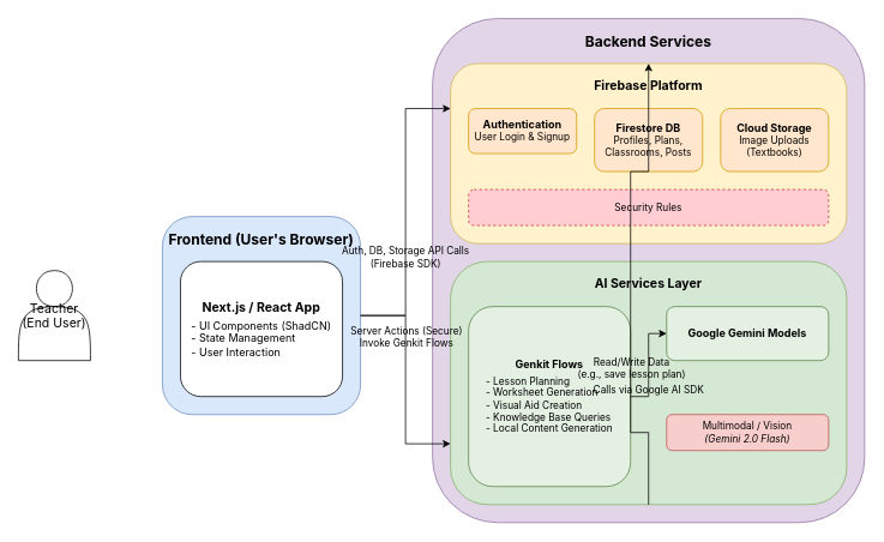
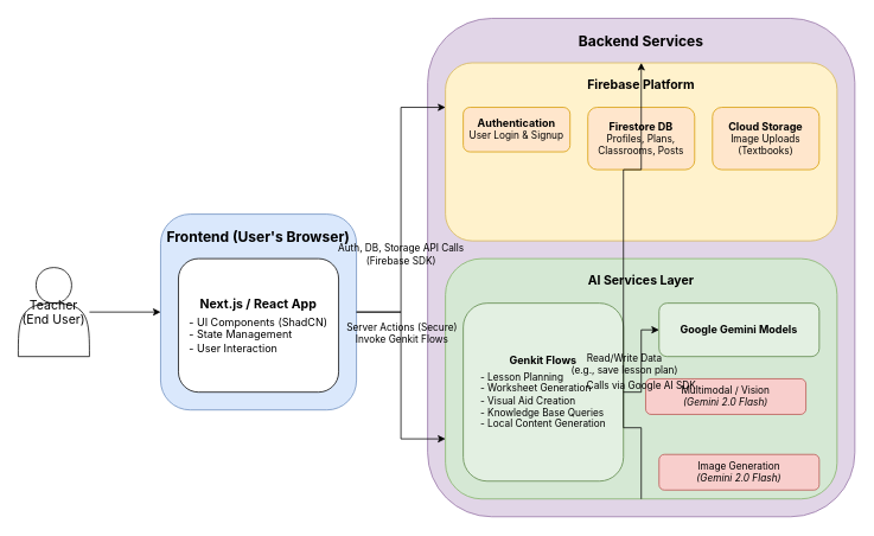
  <mxCell id="0" />
  <mxCell id="1" parent="0" />
  <mxCell id="2" value="Teacher&lt;br&gt;(End User)" style="shape=actor;whiteSpace=wrap;html=1;fontFamily=Inter;fontSize=14;" vertex="1" parent="1"><mxGeometry x="20" y="300" width="80" height="100" as="geometry" /></mxCell>
  <mxCell id="3" value="Frontend (User's Browser)" style="rounded=1;whiteSpace=wrap;html=1;fillColor=#dae8fc;strokeColor=#6c8ebf;fontFamily=Inter;fontSize=16;fontStyle=1;verticalAlign=top;spacingTop=10;" vertex="1" parent="1"><mxGeometry x="180" y="240" width="220" height="220" as="geometry" /></mxCell>
  <mxCell id="4" value="&lt;b&gt;Next.js / React App&lt;/b&gt;&lt;br&gt;&lt;div style=&quot;text-align: left; font-size: 12px; margin-top: 5px;&quot;&gt;- UI Components (ShadCN)&lt;br&gt;- State Management&lt;br&gt;- User Interaction&lt;/div&gt;" style="rounded=1;whiteSpace=wrap;html=1;fillColor=#ffffff;strokeColor=#000000;align=center;verticalAlign=middle;fontFamily=Inter;fontSize=14;" vertex="1" parent="3"><mxGeometry x="20" y="50" width="180" height="150" as="geometry" /></mxCell>
  <mxCell id="5" value="Backend Services" style="rounded=1;whiteSpace=wrap;html=1;fillColor=#e1d5e7;strokeColor=#9673a6;fontFamily=Inter;fontSize=16;fontStyle=1;verticalAlign=top;spacingTop=10;" vertex="1" parent="1"><mxGeometry x="480" y="20" width="480" height="560" as="geometry" /></mxCell>
  <mxCell id="6" value="Firebase Platform" style="rounded=1;whiteSpace=wrap;html=1;fillColor=#fff2cc;strokeColor=#d6b656;fontFamily=Inter;fontSize=14;fontStyle=1;verticalAlign=top;spacingTop=10;" vertex="1" parent="5"><mxGeometry x="20" y="50" width="440" height="200" as="geometry" /></mxCell>
  <mxCell id="7" value="&lt;b&gt;Authentication&lt;/b&gt;&lt;br&gt;&lt;div style=&quot;font-size: 11px;&quot;&gt;User Login &amp;amp; Signup&lt;/div&gt;" style="rounded=1;whiteSpace=wrap;html=1;fillColor=#FFE6CC;strokeColor=#D79B00;fontFamily=Inter;fontSize=12;" vertex="1" parent="6"><mxGeometry x="20" y="50" width="120" height="50" as="geometry" /></mxCell>
  <mxCell id="8" value="&lt;b&gt;Firestore DB&lt;/b&gt;&lt;br&gt;&lt;div style=&quot;font-size: 11px;&quot;&gt;Profiles, Plans, Classrooms, Posts&lt;/div&gt;" style="rounded=1;whiteSpace=wrap;html=1;fillColor=#FFE6CC;strokeColor=#D79B00;fontFamily=Inter;fontSize=12;" vertex="1" parent="6"><mxGeometry x="160" y="50" width="120" height="70" as="geometry" /></mxCell>
  <mxCell id="9" value="&lt;b&gt;Cloud Storage&lt;/b&gt;&lt;br&gt;&lt;div style=&quot;font-size: 11px;&quot;&gt;Image Uploads (Textbooks)&lt;/div&gt;" style="rounded=1;whiteSpace=wrap;html=1;fillColor=#FFE6CC;strokeColor=#D79B00;fontFamily=Inter;fontSize=12;" vertex="1" parent="6"><mxGeometry x="300" y="50" width="120" height="70" as="geometry" /></mxCell>
- <mxCell id="10" value="Security Rules" style="rounded=1;whiteSpace=wrap;html=1;fillColor=#FFCDD2;strokeColor=#C63238;fontFamily=Inter;fontSize=11;fontStyle=0;dashed=1;" vertex="1" parent="6"><mxGeometry x="20" y="140" width="400" height="40" as="geometry" /></mxCell>
  <mxCell id="11" value="AI Services Layer" style="rounded=1;whiteSpace=wrap;html=1;fillColor=#d5e8d4;strokeColor=#82b366;fontFamily=Inter;fontSize=14;fontStyle=1;verticalAlign=top;spacingTop=10;" vertex="1" parent="5"><mxGeometry x="20" y="270" width="440" height="270" as="geometry" /></mxCell>
  <mxCell id="12" value="&lt;b&gt;Genkit Flows&lt;/b&gt;&lt;br&gt;&lt;div style=&quot;text-align: left; font-size: 11px; margin-top: 5px;&quot;&gt;- Lesson Planning&lt;br&gt;- Worksheet Generation&lt;br&gt;- Visual Aid Creation&lt;br&gt;- Knowledge Base Queries&lt;br&gt;- Local Content Generation&lt;/div&gt;" style="rounded=1;whiteSpace=wrap;html=1;fillColor=#e3f0e2;strokeColor=#5a8444;fontFamily=Inter;fontSize=12;" vertex="1" parent="11"><mxGeometry x="20" y="50" width="180" height="200" as="geometry" /></mxCell>
  <mxCell id="13" value="&lt;b&gt;Google Gemini Models&lt;/b&gt;" style="rounded=1;whiteSpace=wrap;html=1;fillColor=#e3f0e2;strokeColor=#5a8444;fontFamily=Inter;fontSize=12;" vertex="1" parent="11"><mxGeometry x="240" y="50" width="180" height="60" as="geometry" /></mxCell>
- <mxCell id="14" value="Multimodal / Vision&lt;br&gt;&lt;i&gt;(Gemini 2.0 Flash)&lt;/i&gt;" style="rounded=1;whiteSpace=wrap;html=1;fillColor=#F8CECC;strokeColor=#B85450;fontFamily=Inter;fontSize=11;" vertex="1" parent="11"><mxGeometry x="240" y="170" width="180" height="40" as="geometry" /></mxCell>
+ <mxCell id="14" value="Multimodal / Vision&lt;br&gt;&lt;i&gt;(Gemini 2.0 Flash)&lt;/i&gt;" style="rounded=1;whiteSpace=wrap;html=1;fillColor=#F8CECC;strokeColor=#B85450;fontFamily=Inter;fontSize=11;" vertex="1" parent="11"><mxGeometry x="225" y="135" width="180" height="40" as="geometry" /></mxCell>
+ <mxCell id="15" value="Image Generation&lt;br&gt;&lt;i&gt;(Gemini 2.0 Flash)&lt;/i&gt;" style="rounded=1;whiteSpace=wrap;html=1;fillColor=#F8CECC;strokeColor=#B85450;fontFamily=Inter;fontSize=11;" vertex="1" parent="11"><mxGeometry x="240" y="220" width="180" height="40" as="geometry" /></mxCell>
+ <mxCell id="16" style="edgeStyle=orthogonalEdgeStyle;rounded=0;orthogonalLoop=1;jettySize=auto;html=1;entryX=0;entryY=0.5;fontFamily=Inter;" edge="1" parent="1" source="2" target="3"><mxGeometry relative="1" as="geometry" /></mxCell>
  <mxCell id="17" style="edgeStyle=orthogonalEdgeStyle;rounded=0;orthogonalLoop=1;jettySize=auto;html=1;entryX=0;entryY=0.25;fontFamily=Inter;" edge="1" parent="1" source="3" target="6"><mxGeometry relative="1" as="geometry"><mxPoint x="420" y="300" as="sourcePoint" /></mxGeometry></mxCell>
  <mxCell id="18" value="Auth, DB, Storage API Calls&lt;br&gt;(Firebase SDK)" style="text;html=1;align=center;verticalAlign=middle;resizable=0;points=[];autosize=1;strokeColor=none;fillColor=none;fontFamily=Inter;fontSize=11;" vertex="1" connectable="0" parent="17"><mxGeometry x="-0.3" y="1" relative="1" as="geometry" /></mxCell>
  <mxCell id="19" style="edgeStyle=orthogonalEdgeStyle;rounded=0;orthogonalLoop=1;jettySize=auto;html=1;entryX=0;entryY=0.75;fontFamily=Inter;" edge="1" parent="1" source="3" target="11"><mxGeometry relative="1" as="geometry" /></mxCell>
  <mxCell id="20" value="Server Actions (Secure)&lt;br&gt;Invoke Genkit Flows" style="text;html=1;align=center;verticalAlign=middle;resizable=0;points=[];autosize=1;strokeColor=none;fillColor=none;fontFamily=Inter;fontSize=11;" vertex="1" connectable="0" parent="19"><mxGeometry x="-0.4" relative="1" as="geometry" /></mxCell>
  <mxCell id="21" style="edgeStyle=orthogonalEdgeStyle;rounded=0;orthogonalLoop=1;jettySize=auto;html=1;entryX=0.5;entryY=0;fontFamily=Inter;exitX=0.5;exitY=1;" edge="1" parent="1" source="11" target="6"><mxGeometry relative="1" as="geometry"><Array as="points"><mxPoint x="700" y="480" /><mxPoint x="700" y="190" /></Array></mxGeometry></mxCell>
  <mxCell id="22" value="Read/Write Data&lt;br&gt;(e.g., save lesson plan)" style="text;html=1;align=center;verticalAlign=middle;resizable=0;points=[];autosize=1;strokeColor=none;fillColor=none;fontFamily=Inter;fontSize=11;" vertex="1" connectable="0" parent="21"><mxGeometry x="-0.35" relative="1" as="geometry"><mxPoint as="offset" /></mxGeometry></mxCell>
  <mxCell id="23" style="edgeStyle=orthogonalEdgeStyle;rounded=0;orthogonalLoop=1;jettySize=auto;html=1;entryX=0;entryY=0.5;fontFamily=Inter;" edge="1" parent="1" source="12" target="13"><mxGeometry relative="1" as="geometry" /></mxCell>
  <mxCell id="24" value="Calls via Google AI SDK" style="text;html=1;align=center;verticalAlign=middle;resizable=0;points=[];autosize=1;strokeColor=none;fillColor=none;fontFamily=Inter;fontSize=11;" vertex="1" connectable="0" parent="23"><mxGeometry x="-0.5" y="1" relative="1" as="geometry" /></mxCell>
